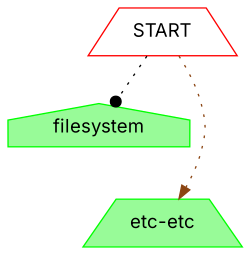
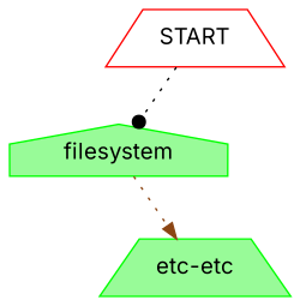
  digraph {
    fontname=Inter
    node [color=green fillcolor=palegreen fontname=Inter shape=trapezium style=filled]
    edge [fontname=Inter style=dotted]
    START [color=red fillcolor=white]
    filesystem [shape=house]
    n3 [label="etc-etc"]
    START -> filesystem [arrowhead=dot]
-   START -> n3 [arrowhead=normal color=chocolate4]
+   filesystem -> n3 [arrowhead=normal color=chocolate4]
  }
